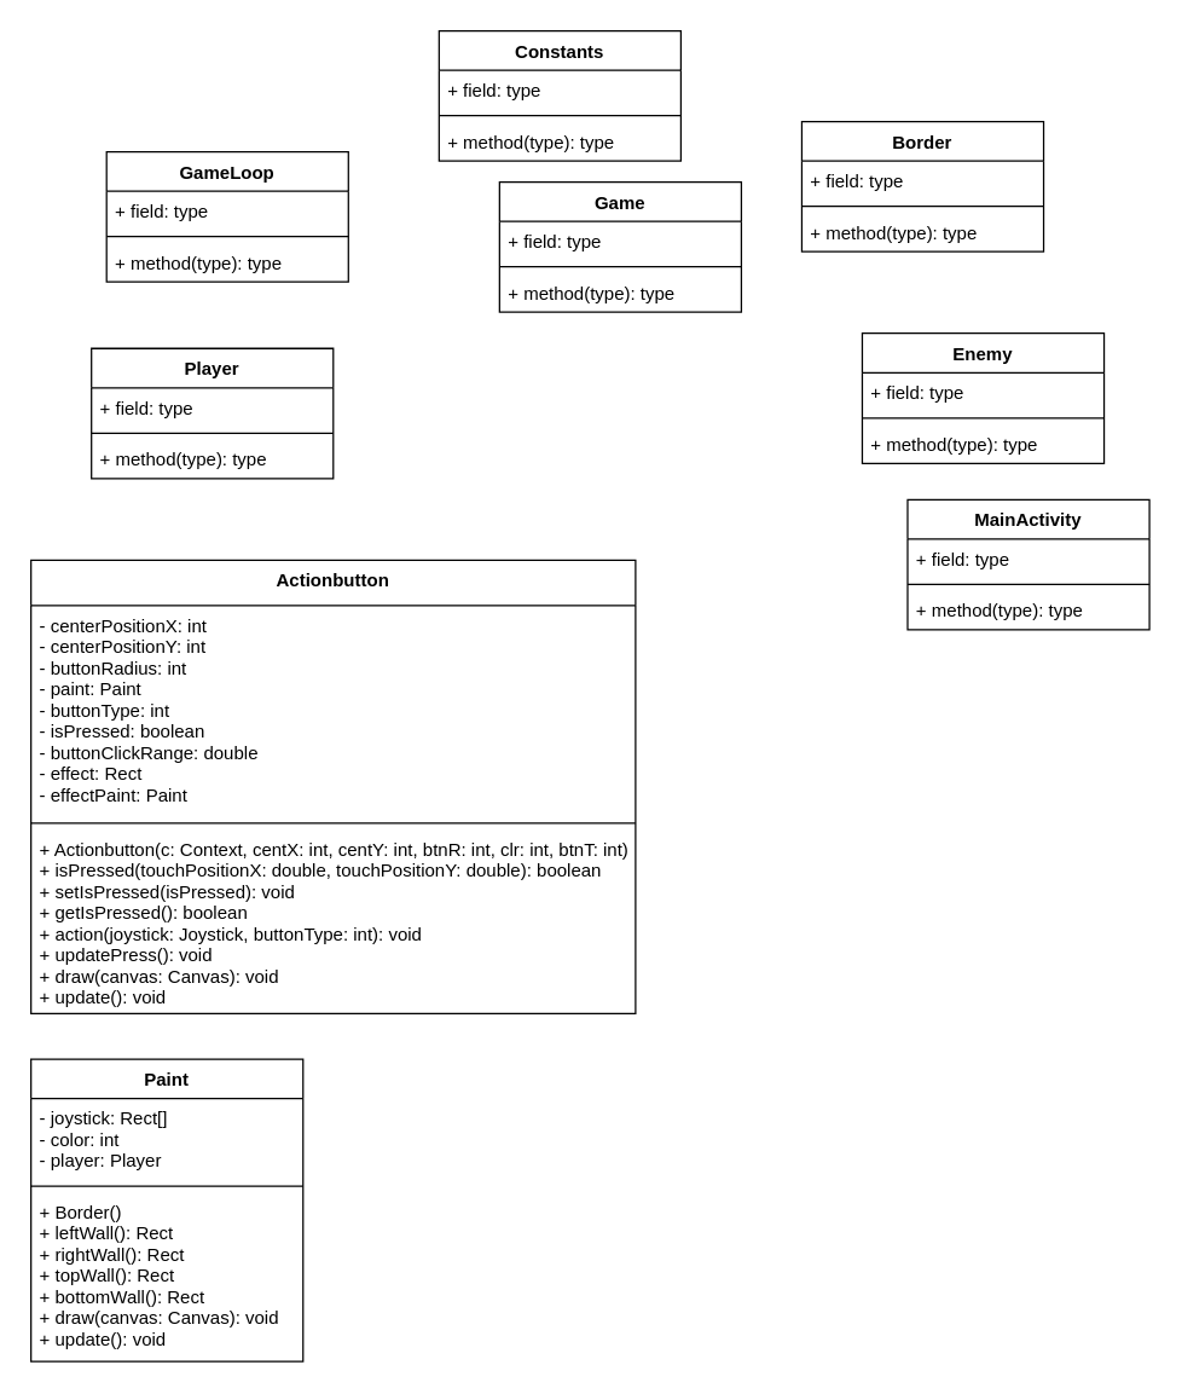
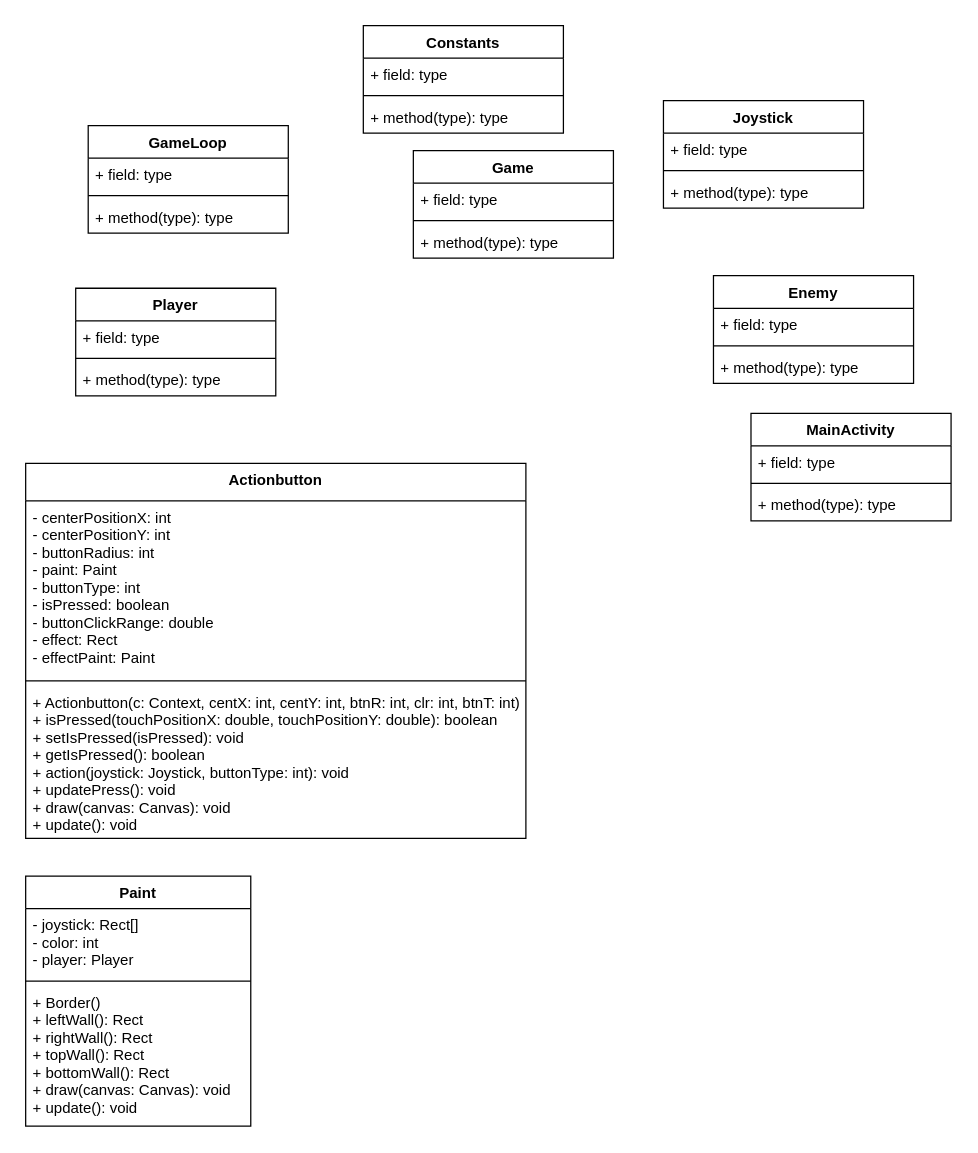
  <mxCell id="0" />
  <mxCell id="1" parent="0" />
  <mxCell id="2" value="GameLoop" style="swimlane;fontStyle=1;align=center;verticalAlign=top;childLayout=stackLayout;horizontal=1;startSize=26;horizontalStack=0;resizeParent=1;resizeParentMax=0;resizeLast=0;collapsible=1;marginBottom=0;" vertex="1" parent="1"><mxGeometry x="70" y="100" width="160" height="86" as="geometry" /></mxCell>
  <mxCell id="3" value="+ field: type" style="text;strokeColor=none;fillColor=none;align=left;verticalAlign=top;spacingLeft=4;spacingRight=4;overflow=hidden;rotatable=0;points=[[0,0.5],[1,0.5]];portConstraint=eastwest;" vertex="1" parent="2"><mxGeometry y="26" width="160" height="26" as="geometry" /></mxCell>
  <mxCell id="4" value="" style="line;strokeWidth=1;fillColor=none;align=left;verticalAlign=middle;spacingTop=-1;spacingLeft=3;spacingRight=3;rotatable=0;labelPosition=right;points=[];portConstraint=eastwest;" vertex="1" parent="2"><mxGeometry y="52" width="160" height="8" as="geometry" /></mxCell>
  <mxCell id="5" value="+ method(type): type" style="text;strokeColor=none;fillColor=none;align=left;verticalAlign=top;spacingLeft=4;spacingRight=4;overflow=hidden;rotatable=0;points=[[0,0.5],[1,0.5]];portConstraint=eastwest;" vertex="1" parent="2"><mxGeometry y="60" width="160" height="26" as="geometry" /></mxCell>
  <mxCell id="6" value="Game" style="swimlane;fontStyle=1;align=center;verticalAlign=top;childLayout=stackLayout;horizontal=1;startSize=26;horizontalStack=0;resizeParent=1;resizeParentMax=0;resizeLast=0;collapsible=1;marginBottom=0;" vertex="1" parent="1"><mxGeometry x="330" y="120" width="160" height="86" as="geometry" /></mxCell>
  <mxCell id="7" value="+ field: type" style="text;strokeColor=none;fillColor=none;align=left;verticalAlign=top;spacingLeft=4;spacingRight=4;overflow=hidden;rotatable=0;points=[[0,0.5],[1,0.5]];portConstraint=eastwest;" vertex="1" parent="6"><mxGeometry y="26" width="160" height="26" as="geometry" /></mxCell>
  <mxCell id="8" value="" style="line;strokeWidth=1;fillColor=none;align=left;verticalAlign=middle;spacingTop=-1;spacingLeft=3;spacingRight=3;rotatable=0;labelPosition=right;points=[];portConstraint=eastwest;" vertex="1" parent="6"><mxGeometry y="52" width="160" height="8" as="geometry" /></mxCell>
  <mxCell id="9" value="+ method(type): type" style="text;strokeColor=none;fillColor=none;align=left;verticalAlign=top;spacingLeft=4;spacingRight=4;overflow=hidden;rotatable=0;points=[[0,0.5],[1,0.5]];portConstraint=eastwest;" vertex="1" parent="6"><mxGeometry y="60" width="160" height="26" as="geometry" /></mxCell>
  <mxCell id="10" value="Enemy" style="swimlane;fontStyle=1;align=center;verticalAlign=top;childLayout=stackLayout;horizontal=1;startSize=26;horizontalStack=0;resizeParent=1;resizeParentMax=0;resizeLast=0;collapsible=1;marginBottom=0;" vertex="1" parent="1"><mxGeometry x="570" y="220" width="160" height="86" as="geometry" /></mxCell>
  <mxCell id="11" value="+ field: type" style="text;strokeColor=none;fillColor=none;align=left;verticalAlign=top;spacingLeft=4;spacingRight=4;overflow=hidden;rotatable=0;points=[[0,0.5],[1,0.5]];portConstraint=eastwest;" vertex="1" parent="10"><mxGeometry y="26" width="160" height="26" as="geometry" /></mxCell>
  <mxCell id="12" value="" style="line;strokeWidth=1;fillColor=none;align=left;verticalAlign=middle;spacingTop=-1;spacingLeft=3;spacingRight=3;rotatable=0;labelPosition=right;points=[];portConstraint=eastwest;" vertex="1" parent="10"><mxGeometry y="52" width="160" height="8" as="geometry" /></mxCell>
  <mxCell id="13" value="+ method(type): type" style="text;strokeColor=none;fillColor=none;align=left;verticalAlign=top;spacingLeft=4;spacingRight=4;overflow=hidden;rotatable=0;points=[[0,0.5],[1,0.5]];portConstraint=eastwest;" vertex="1" parent="10"><mxGeometry y="60" width="160" height="26" as="geometry" /></mxCell>
  <mxCell id="14" value="Player" style="swimlane;fontStyle=1;align=center;verticalAlign=top;childLayout=stackLayout;horizontal=1;startSize=26;horizontalStack=0;resizeParent=1;resizeParentMax=0;resizeLast=0;collapsible=1;marginBottom=0;" vertex="1" parent="1"><mxGeometry x="60" y="230" width="160" height="86" as="geometry" /></mxCell>
  <mxCell id="15" value="+ field: type" style="text;strokeColor=none;fillColor=none;align=left;verticalAlign=top;spacingLeft=4;spacingRight=4;overflow=hidden;rotatable=0;points=[[0,0.5],[1,0.5]];portConstraint=eastwest;" vertex="1" parent="14"><mxGeometry y="26" width="160" height="26" as="geometry" /></mxCell>
  <mxCell id="16" value="" style="line;strokeWidth=1;fillColor=none;align=left;verticalAlign=middle;spacingTop=-1;spacingLeft=3;spacingRight=3;rotatable=0;labelPosition=right;points=[];portConstraint=eastwest;" vertex="1" parent="14"><mxGeometry y="52" width="160" height="8" as="geometry" /></mxCell>
  <mxCell id="17" value="+ method(type): type" style="text;strokeColor=none;fillColor=none;align=left;verticalAlign=top;spacingLeft=4;spacingRight=4;overflow=hidden;rotatable=0;points=[[0,0.5],[1,0.5]];portConstraint=eastwest;" vertex="1" parent="14"><mxGeometry y="60" width="160" height="26" as="geometry" /></mxCell>
- <mxCell id="18" value="Border" style="swimlane;fontStyle=1;align=center;verticalAlign=top;childLayout=stackLayout;horizontal=1;startSize=26;horizontalStack=0;resizeParent=1;resizeParentMax=0;resizeLast=0;collapsible=1;marginBottom=0;" vertex="1" parent="1"><mxGeometry x="530" y="80" width="160" height="86" as="geometry" /></mxCell>
+ <mxCell id="18" value="Joystick" style="swimlane;fontStyle=1;align=center;verticalAlign=top;childLayout=stackLayout;horizontal=1;startSize=26;horizontalStack=0;resizeParent=1;resizeParentMax=0;resizeLast=0;collapsible=1;marginBottom=0;" vertex="1" parent="1"><mxGeometry x="530" y="80" width="160" height="86" as="geometry" /></mxCell>
  <mxCell id="19" value="+ field: type" style="text;strokeColor=none;fillColor=none;align=left;verticalAlign=top;spacingLeft=4;spacingRight=4;overflow=hidden;rotatable=0;points=[[0,0.5],[1,0.5]];portConstraint=eastwest;" vertex="1" parent="18"><mxGeometry y="26" width="160" height="26" as="geometry" /></mxCell>
  <mxCell id="20" value="" style="line;strokeWidth=1;fillColor=none;align=left;verticalAlign=middle;spacingTop=-1;spacingLeft=3;spacingRight=3;rotatable=0;labelPosition=right;points=[];portConstraint=eastwest;" vertex="1" parent="18"><mxGeometry y="52" width="160" height="8" as="geometry" /></mxCell>
  <mxCell id="21" value="+ method(type): type" style="text;strokeColor=none;fillColor=none;align=left;verticalAlign=top;spacingLeft=4;spacingRight=4;overflow=hidden;rotatable=0;points=[[0,0.5],[1,0.5]];portConstraint=eastwest;" vertex="1" parent="18"><mxGeometry y="60" width="160" height="26" as="geometry" /></mxCell>
  <mxCell id="22" value="Actionbutton" style="swimlane;fontStyle=1;align=center;verticalAlign=top;childLayout=stackLayout;horizontal=1;startSize=30;horizontalStack=0;resizeParent=1;resizeParentMax=0;resizeLast=0;collapsible=1;marginBottom=0;" vertex="1" parent="1"><mxGeometry x="20" y="370" width="400" height="300" as="geometry" /></mxCell>
  <mxCell id="23" value="- centerPositionX: int&#10;- centerPositionY: int&#10;- buttonRadius: int&#10;- paint: Paint&#10;- buttonType: int&#10;- isPressed: boolean&#10;- buttonClickRange: double&#10;- effect: Rect&#10;- effectPaint: Paint&#10;" style="text;strokeColor=none;fillColor=none;align=left;verticalAlign=top;spacingLeft=4;spacingRight=4;overflow=hidden;rotatable=0;points=[[0,0.5],[1,0.5]];portConstraint=eastwest;" vertex="1" parent="22"><mxGeometry y="30" width="400" height="140" as="geometry" /></mxCell>
  <mxCell id="24" value="" style="line;strokeWidth=1;fillColor=none;align=left;verticalAlign=middle;spacingTop=-1;spacingLeft=3;spacingRight=3;rotatable=0;labelPosition=right;points=[];portConstraint=eastwest;" vertex="1" parent="22"><mxGeometry y="170" width="400" height="8" as="geometry" /></mxCell>
  <mxCell id="25" value="+ Actionbutton(c: Context, centX: int, centY: int, btnR: int, clr: int, btnT: int)&#10;+ isPressed(touchPositionX: double, touchPositionY: double): boolean&#10;+ setIsPressed(isPressed): void&#10;+ getIsPressed(): boolean&#10;+ action(joystick: Joystick, buttonType: int): void&#10;+ updatePress(): void&#10;+ draw(canvas: Canvas): void&#10;+ update(): void" style="text;strokeColor=none;fillColor=none;align=left;verticalAlign=top;spacingLeft=4;spacingRight=4;overflow=hidden;rotatable=0;points=[[0,0.5],[1,0.5]];portConstraint=eastwest;" vertex="1" parent="22"><mxGeometry y="178" width="400" height="122" as="geometry" /></mxCell>
  <mxCell id="26" value="Paint" style="swimlane;fontStyle=1;align=center;verticalAlign=top;childLayout=stackLayout;horizontal=1;startSize=26;horizontalStack=0;resizeParent=1;resizeParentMax=0;resizeLast=0;collapsible=1;marginBottom=0;" vertex="1" parent="1"><mxGeometry x="20" y="700" width="180" height="200" as="geometry" /></mxCell>
  <mxCell id="27" value="- joystick: Rect[]&#10;- color: int&#10;- player: Player" style="text;strokeColor=none;fillColor=none;align=left;verticalAlign=top;spacingLeft=4;spacingRight=4;overflow=hidden;rotatable=0;points=[[0,0.5],[1,0.5]];portConstraint=eastwest;" vertex="1" parent="26"><mxGeometry y="26" width="180" height="54" as="geometry" /></mxCell>
  <mxCell id="28" value="" style="line;strokeWidth=1;fillColor=none;align=left;verticalAlign=middle;spacingTop=-1;spacingLeft=3;spacingRight=3;rotatable=0;labelPosition=right;points=[];portConstraint=eastwest;" vertex="1" parent="26"><mxGeometry y="80" width="180" height="8" as="geometry" /></mxCell>
  <mxCell id="29" value="+ Border()&#10;+ leftWall(): Rect&#10;+ rightWall(): Rect&#10;+ topWall(): Rect&#10;+ bottomWall(): Rect&#10;+ draw(canvas: Canvas): void&#10;+ update(): void" style="text;strokeColor=none;fillColor=none;align=left;verticalAlign=top;spacingLeft=4;spacingRight=4;overflow=hidden;rotatable=0;points=[[0,0.5],[1,0.5]];portConstraint=eastwest;" vertex="1" parent="26"><mxGeometry y="88" width="180" height="112" as="geometry" /></mxCell>
  <mxCell id="30" value="Constants" style="swimlane;fontStyle=1;align=center;verticalAlign=top;childLayout=stackLayout;horizontal=1;startSize=26;horizontalStack=0;resizeParent=1;resizeParentMax=0;resizeLast=0;collapsible=1;marginBottom=0;" vertex="1" parent="1"><mxGeometry x="290" y="20" width="160" height="86" as="geometry" /></mxCell>
  <mxCell id="31" value="+ field: type" style="text;strokeColor=none;fillColor=none;align=left;verticalAlign=top;spacingLeft=4;spacingRight=4;overflow=hidden;rotatable=0;points=[[0,0.5],[1,0.5]];portConstraint=eastwest;" vertex="1" parent="30"><mxGeometry y="26" width="160" height="26" as="geometry" /></mxCell>
  <mxCell id="32" value="" style="line;strokeWidth=1;fillColor=none;align=left;verticalAlign=middle;spacingTop=-1;spacingLeft=3;spacingRight=3;rotatable=0;labelPosition=right;points=[];portConstraint=eastwest;" vertex="1" parent="30"><mxGeometry y="52" width="160" height="8" as="geometry" /></mxCell>
  <mxCell id="33" value="+ method(type): type" style="text;strokeColor=none;fillColor=none;align=left;verticalAlign=top;spacingLeft=4;spacingRight=4;overflow=hidden;rotatable=0;points=[[0,0.5],[1,0.5]];portConstraint=eastwest;" vertex="1" parent="30"><mxGeometry y="60" width="160" height="26" as="geometry" /></mxCell>
  <mxCell id="34" value="MainActivity" style="swimlane;fontStyle=1;align=center;verticalAlign=top;childLayout=stackLayout;horizontal=1;startSize=26;horizontalStack=0;resizeParent=1;resizeParentMax=0;resizeLast=0;collapsible=1;marginBottom=0;" vertex="1" parent="1"><mxGeometry x="600" y="330" width="160" height="86" as="geometry" /></mxCell>
  <mxCell id="35" value="+ field: type" style="text;strokeColor=none;fillColor=none;align=left;verticalAlign=top;spacingLeft=4;spacingRight=4;overflow=hidden;rotatable=0;points=[[0,0.5],[1,0.5]];portConstraint=eastwest;" vertex="1" parent="34"><mxGeometry y="26" width="160" height="26" as="geometry" /></mxCell>
  <mxCell id="36" value="" style="line;strokeWidth=1;fillColor=none;align=left;verticalAlign=middle;spacingTop=-1;spacingLeft=3;spacingRight=3;rotatable=0;labelPosition=right;points=[];portConstraint=eastwest;" vertex="1" parent="34"><mxGeometry y="52" width="160" height="8" as="geometry" /></mxCell>
  <mxCell id="37" value="+ method(type): type" style="text;strokeColor=none;fillColor=none;align=left;verticalAlign=top;spacingLeft=4;spacingRight=4;overflow=hidden;rotatable=0;points=[[0,0.5],[1,0.5]];portConstraint=eastwest;" vertex="1" parent="34"><mxGeometry y="60" width="160" height="26" as="geometry" /></mxCell>
